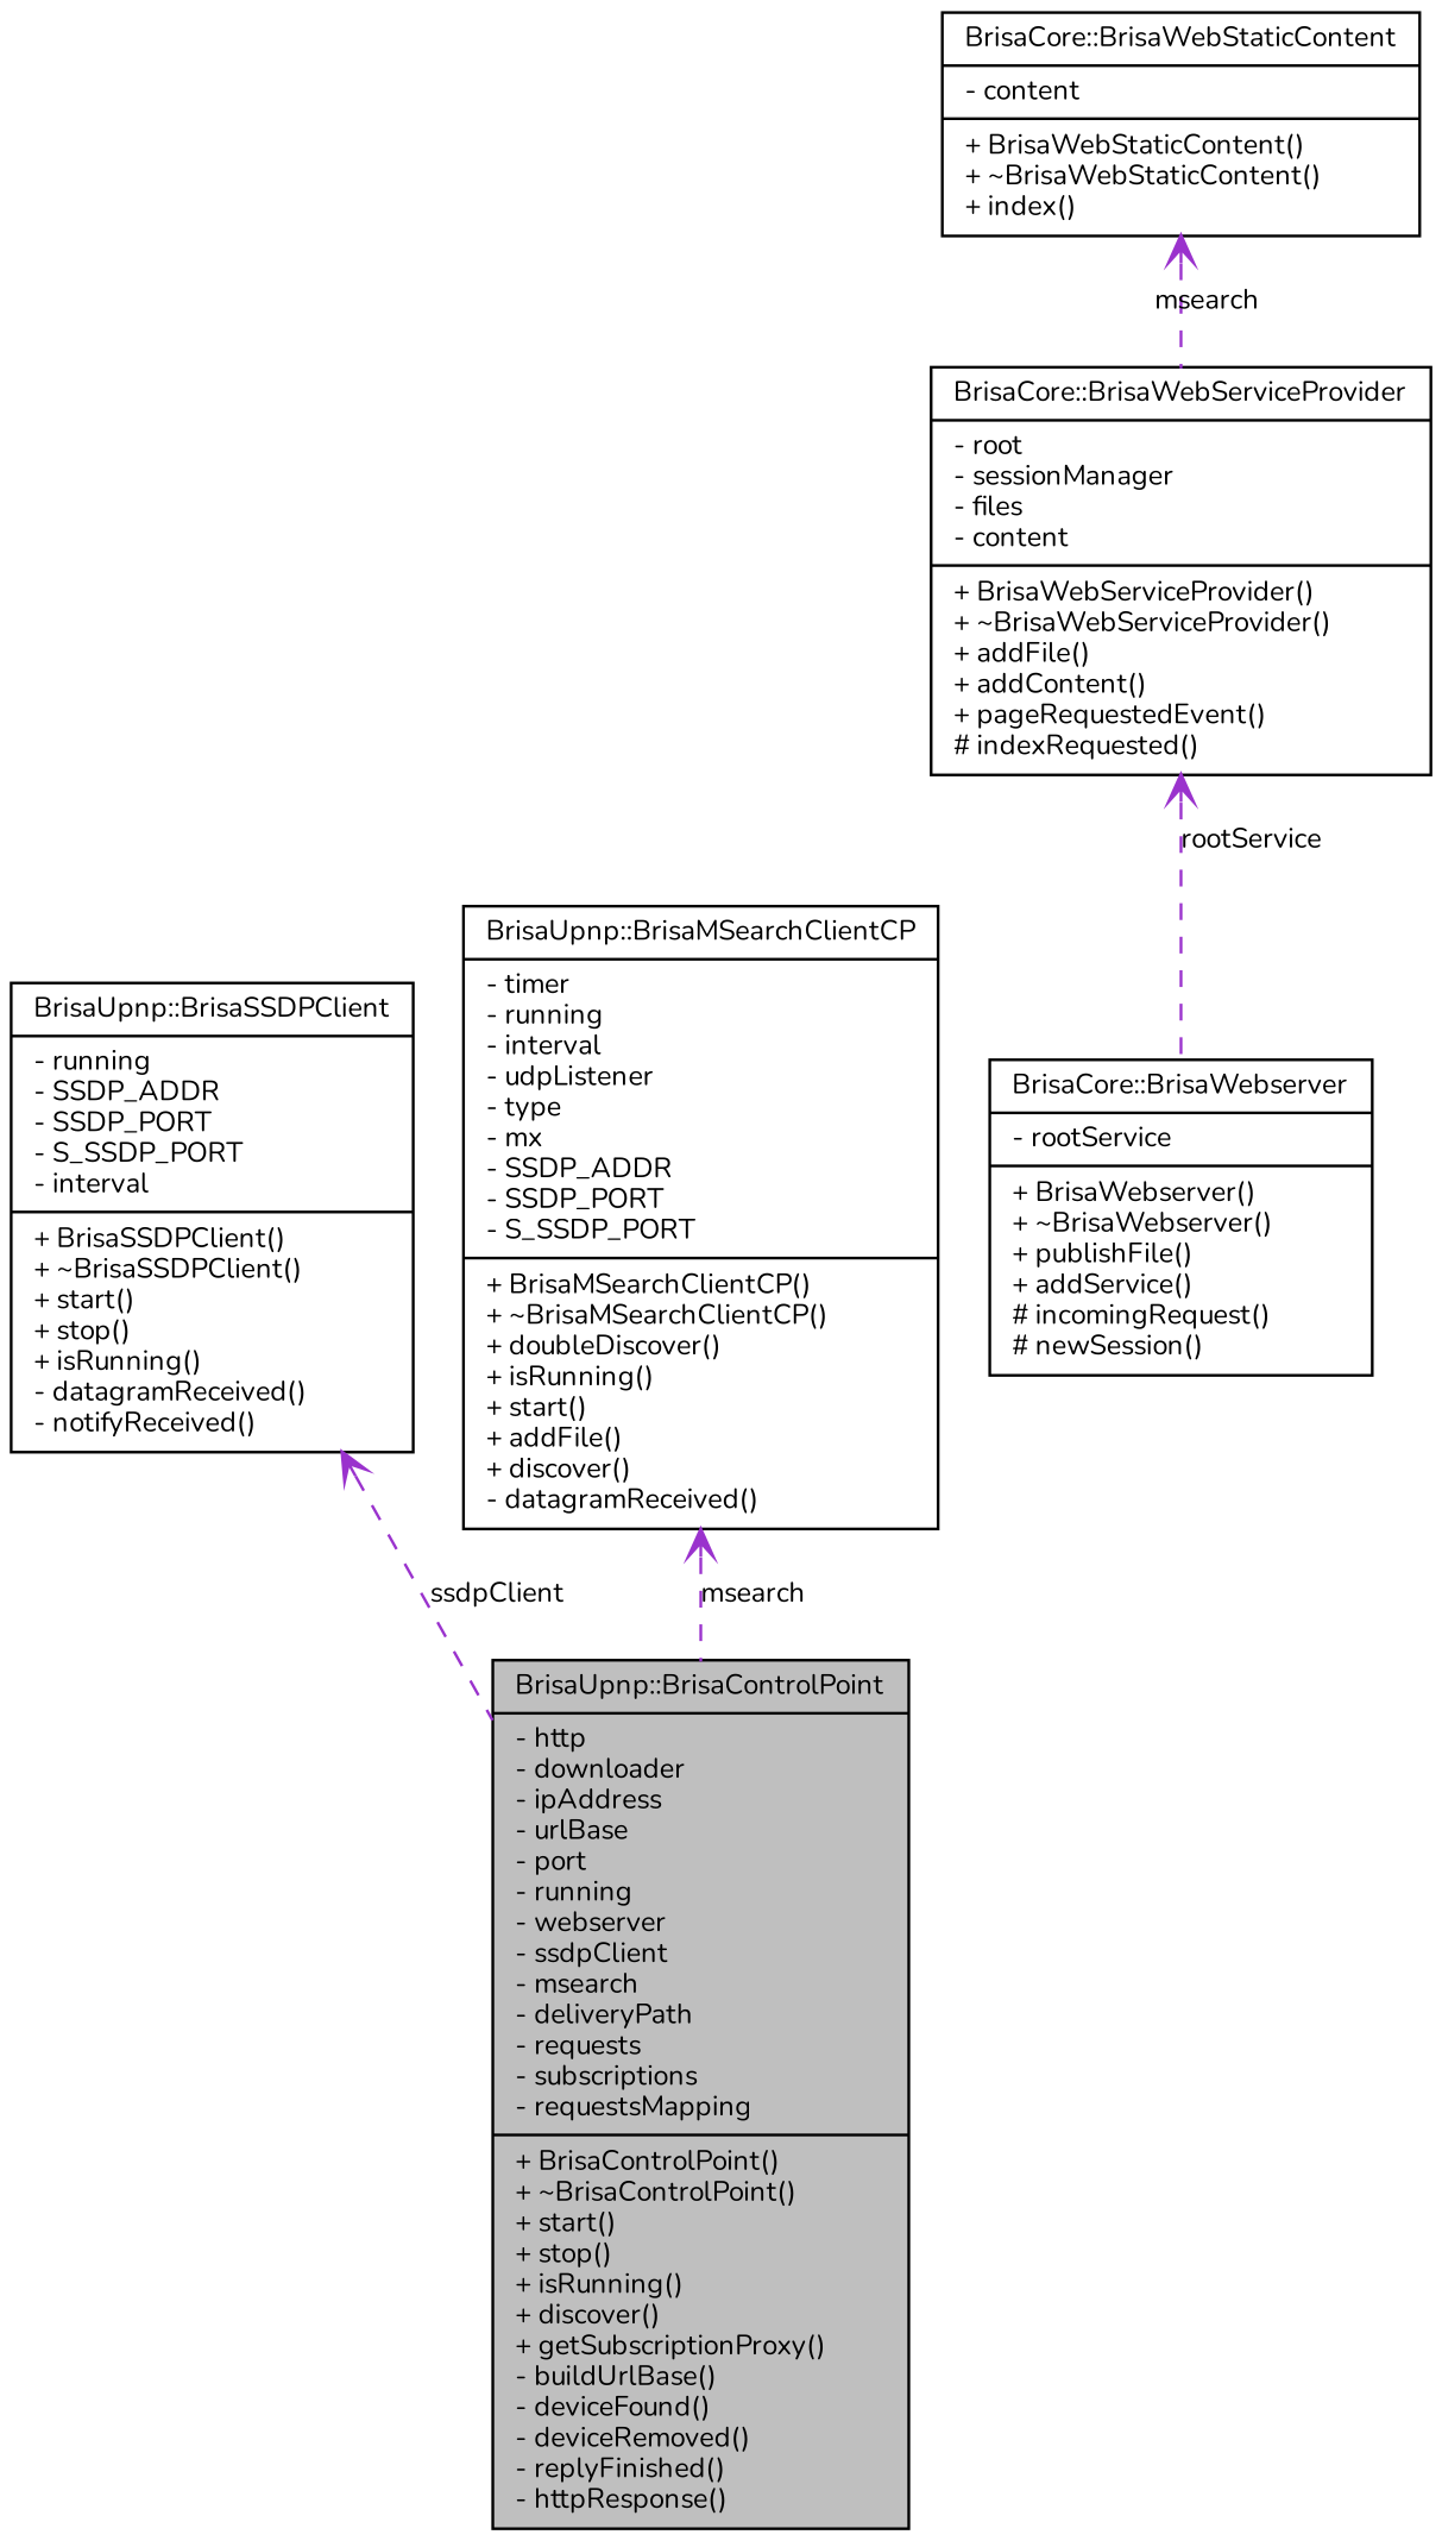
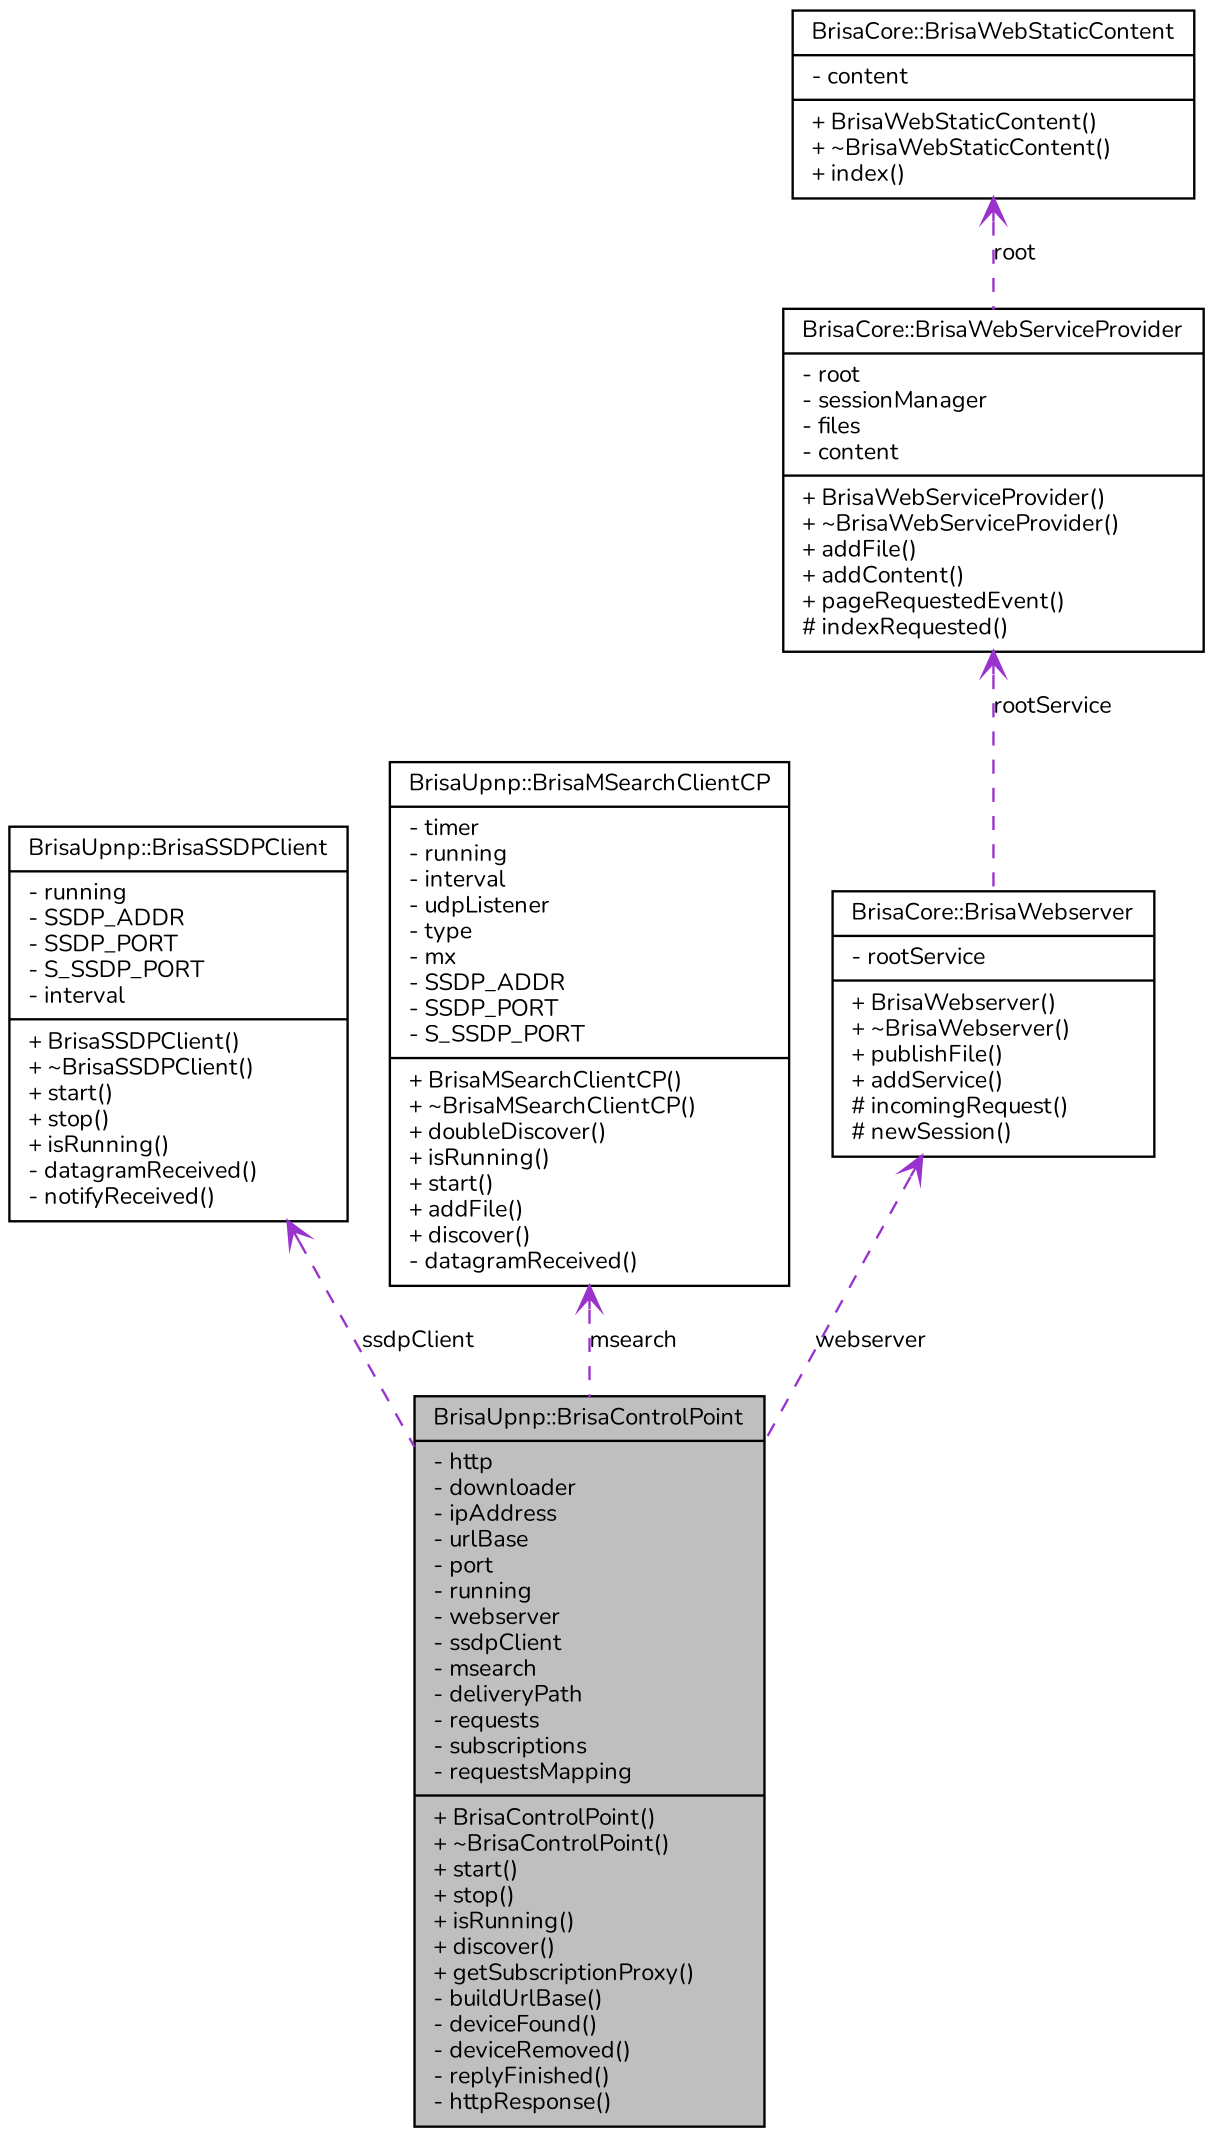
  digraph {
    fontname=Nunito
    node [color=black fontname=Nunito fontsize=10 shape=record]
    edge [arrowtail=open color=darkorchid3 dir=back fontname=Nunito fontsize=10 labelfontname=FreeSans labelfontsize=10 style=dashed]
    n1 [fillcolor=grey75 fontcolor=black height=0.2 label="{BrisaUpnp::BrisaControlPoint\n|- http\l- downloader\l- ipAddress\l- urlBase\l- port\l- running\l- webserver\l- ssdpClient\l- msearch\l- deliveryPath\l- requests\l- subscriptions\l- requestsMapping\l|+ BrisaControlPoint()\l+ ~BrisaControlPoint()\l+ start()\l+ stop()\l+ isRunning()\l+ discover()\l+ getSubscriptionProxy()\l- buildUrlBase()\l- deviceFound()\l- deviceRemoved()\l- replyFinished()\l- httpResponse()\l}" style=filled width=0.4]
    n2 [height=0.2 label="{BrisaUpnp::BrisaSSDPClient\n|- running\l- SSDP_ADDR\l- SSDP_PORT\l- S_SSDP_PORT\l- interval\l|+ BrisaSSDPClient()\l+ ~BrisaSSDPClient()\l+ start()\l+ stop()\l+ isRunning()\l- datagramReceived()\l- notifyReceived()\l}" width=0.4]
    n3 [height=0.2 label="{BrisaUpnp::BrisaMSearchClientCP\n|- timer\l- running\l- interval\l- udpListener\l- type\l- mx\l- SSDP_ADDR\l- SSDP_PORT\l- S_SSDP_PORT\l|+ BrisaMSearchClientCP()\l+ ~BrisaMSearchClientCP()\l+ doubleDiscover()\l+ isRunning()\l+ start()\l+ addFile()\l+ discover()\l- datagramReceived()\l}" width=0.4]
    n4 [height=0.2 label="{BrisaCore::BrisaWebserver\n|- rootService\l|+ BrisaWebserver()\l+ ~BrisaWebserver()\l+ publishFile()\l+ addService()\l# incomingRequest()\l# newSession()\l}" width=0.4]
    n5 [height=0.2 label="{BrisaCore::BrisaWebServiceProvider\n|- root\l- sessionManager\l- files\l- content\l|+ BrisaWebServiceProvider()\l+ ~BrisaWebServiceProvider()\l+ addFile()\l+ addContent()\l+ pageRequestedEvent()\l# indexRequested()\l}" width=0.4]
    n6 [height=0.2 label="{BrisaCore::BrisaWebStaticContent\n|- content\l|+ BrisaWebStaticContent()\l+ ~BrisaWebStaticContent()\l+ index()\l}" width=0.4]
    n2 -> n1 [label=ssdpClient]
    n3 -> n1 [label=msearch]
+   n4 -> n1 [label=webserver]
    n5 -> n4 [label=rootService]
-   n6 -> n5 [label=msearch]
+   n6 -> n5 [label=root]
  }
